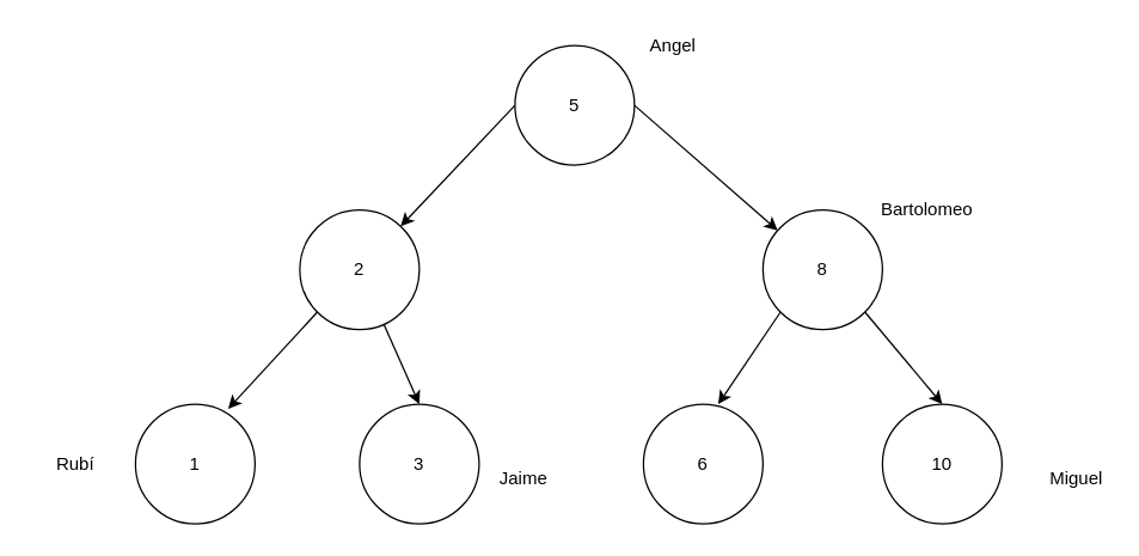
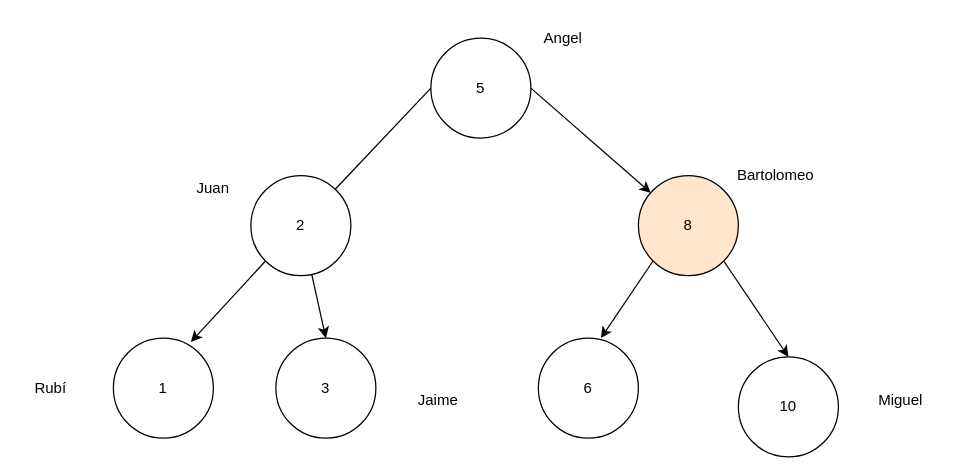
  <mxCell id="0" />
  <mxCell id="1" parent="0" />
  <mxCell id="2" value="5" style="ellipse;whiteSpace=wrap;html=1;aspect=fixed;" parent="1" vertex="1"><mxGeometry x="344" y="30" width="80" height="80" as="geometry" /></mxCell>
  <mxCell id="3" value="2" style="ellipse;whiteSpace=wrap;html=1;aspect=fixed;" parent="1" vertex="1"><mxGeometry x="200" y="140" width="80" height="80" as="geometry" /></mxCell>
- <mxCell id="4" value="8" style="ellipse;whiteSpace=wrap;html=1;aspect=fixed;" parent="1" vertex="1"><mxGeometry x="510" y="140" width="80" height="80" as="geometry" /></mxCell>
+ <mxCell id="4" value="8" style="ellipse;whiteSpace=wrap;html=1;aspect=fixed;fillColor=#ffe6cc;" parent="1" vertex="1"><mxGeometry x="510" y="140" width="80" height="80" as="geometry" /></mxCell>
  <mxCell id="5" value="1" style="ellipse;whiteSpace=wrap;html=1;aspect=fixed;" parent="1" vertex="1"><mxGeometry x="90" y="270" width="80" height="80" as="geometry" /></mxCell>
- <mxCell id="6" value="3" style="ellipse;whiteSpace=wrap;html=1;aspect=fixed;" parent="1" vertex="1"><mxGeometry x="240" y="270" width="80" height="80" as="geometry" /></mxCell>
+ <mxCell id="6" value="3" style="ellipse;whiteSpace=wrap;html=1;aspect=fixed;" parent="1" vertex="1"><mxGeometry x="220" y="270" width="80" height="80" as="geometry" /></mxCell>
  <mxCell id="7" value="6" style="ellipse;whiteSpace=wrap;html=1;aspect=fixed;" parent="1" vertex="1"><mxGeometry x="430" y="270" width="80" height="80" as="geometry" /></mxCell>
- <mxCell id="8" value="10" style="ellipse;whiteSpace=wrap;html=1;aspect=fixed;" parent="1" vertex="1"><mxGeometry x="590" y="270" width="80" height="80" as="geometry" /></mxCell>
- <mxCell id="9" value="" style="endArrow=classic;html=1;exitX=0;exitY=0.5;exitDx=0;exitDy=0;" parent="1" source="2" target="3" edge="1"><mxGeometry width="50" height="50" relative="1" as="geometry"><mxPoint x="360" y="370" as="sourcePoint" /><mxPoint x="410" y="320" as="targetPoint" /></mxGeometry></mxCell>
+ <mxCell id="8" value="10" style="ellipse;whiteSpace=wrap;html=1;aspect=fixed;" parent="1" vertex="1"><mxGeometry x="590" y="285" width="80" height="80" as="geometry" /></mxCell>
+ <mxCell id="9" value="" style="endArrow=none;html=1;exitX=0;exitY=0.5;exitDx=0;exitDy=0;" parent="1" source="2" target="3" edge="1"><mxGeometry width="50" height="50" relative="1" as="geometry"><mxPoint x="360" y="370" as="sourcePoint" /><mxPoint x="410" y="320" as="targetPoint" /></mxGeometry></mxCell>
  <mxCell id="10" value="" style="endArrow=classic;html=1;exitX=0;exitY=1;exitDx=0;exitDy=0;entryX=0.775;entryY=0.038;entryDx=0;entryDy=0;entryPerimeter=0;" parent="1" source="3" target="5" edge="1"><mxGeometry width="50" height="50" relative="1" as="geometry"><mxPoint x="216.52" y="210" as="sourcePoint" /><mxPoint x="140" y="290.934" as="targetPoint" /></mxGeometry></mxCell>
  <mxCell id="11" value="" style="endArrow=classic;html=1;exitX=1;exitY=0.5;exitDx=0;exitDy=0;" parent="1" source="2" target="4" edge="1"><mxGeometry width="50" height="50" relative="1" as="geometry"><mxPoint x="360" y="370" as="sourcePoint" /><mxPoint x="410" y="320" as="targetPoint" /></mxGeometry></mxCell>
  <mxCell id="12" value="" style="endArrow=classic;html=1;exitX=0;exitY=1;exitDx=0;exitDy=0;" parent="1" source="4" edge="1"><mxGeometry width="50" height="50" relative="1" as="geometry"><mxPoint x="360" y="370" as="sourcePoint" /><mxPoint x="480" y="270" as="targetPoint" /></mxGeometry></mxCell>
  <mxCell id="13" value="" style="endArrow=classic;html=1;exitX=1;exitY=1;exitDx=0;exitDy=0;entryX=0.5;entryY=0;entryDx=0;entryDy=0;" parent="1" source="4" target="8" edge="1"><mxGeometry width="50" height="50" relative="1" as="geometry"><mxPoint x="360" y="370" as="sourcePoint" /><mxPoint x="410" y="320" as="targetPoint" /></mxGeometry></mxCell>
  <mxCell id="14" value="" style="endArrow=classic;html=1;entryX=0.5;entryY=0;entryDx=0;entryDy=0;" parent="1" source="3" target="6" edge="1"><mxGeometry width="50" height="50" relative="1" as="geometry"><mxPoint x="360" y="370" as="sourcePoint" /><mxPoint x="410" y="320" as="targetPoint" /></mxGeometry></mxCell>
  <mxCell id="15" value="Angel" style="text;html=1;strokeColor=none;fillColor=none;align=center;verticalAlign=middle;whiteSpace=wrap;rounded=0;" parent="1" vertex="1"><mxGeometry x="430" y="20" width="40" height="20" as="geometry" /></mxCell>
  <mxCell id="16" value="Bartolomeo" style="text;html=1;strokeColor=none;fillColor=none;align=center;verticalAlign=middle;whiteSpace=wrap;rounded=0;" parent="1" vertex="1"><mxGeometry x="600" y="130" width="40" height="20" as="geometry" /></mxCell>
- <mxCell id="18" value="Rubí" style="text;html=1;strokeColor=none;fillColor=none;align=center;verticalAlign=middle;whiteSpace=wrap;rounded=0;" parent="1" vertex="1"><mxGeometry x="30" y="300" width="40" height="20" as="geometry" /></mxCell>
+ <mxCell id="17" value="Juan" style="text;html=1;strokeColor=none;fillColor=none;align=center;verticalAlign=middle;whiteSpace=wrap;rounded=0;" parent="1" vertex="1"><mxGeometry x="150" y="140" width="40" height="20" as="geometry" /></mxCell>
+ <mxCell id="18" value="Rubí" style="text;html=1;strokeColor=none;fillColor=none;align=center;verticalAlign=middle;whiteSpace=wrap;rounded=0;" parent="1" vertex="1"><mxGeometry x="20" y="300" width="40" height="20" as="geometry" /></mxCell>
  <mxCell id="19" value="Jaime" style="text;html=1;strokeColor=none;fillColor=none;align=center;verticalAlign=middle;whiteSpace=wrap;rounded=0;" parent="1" vertex="1"><mxGeometry x="330" y="310" width="40" height="20" as="geometry" /></mxCell>
  <mxCell id="20" value="Miguel" style="text;html=1;strokeColor=none;fillColor=none;align=center;verticalAlign=middle;whiteSpace=wrap;rounded=0;" parent="1" vertex="1"><mxGeometry x="700" y="310" width="40" height="20" as="geometry" /></mxCell>
